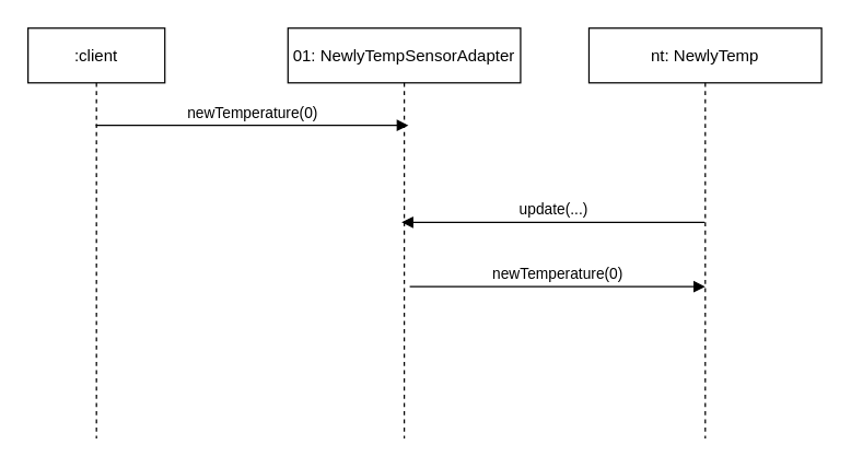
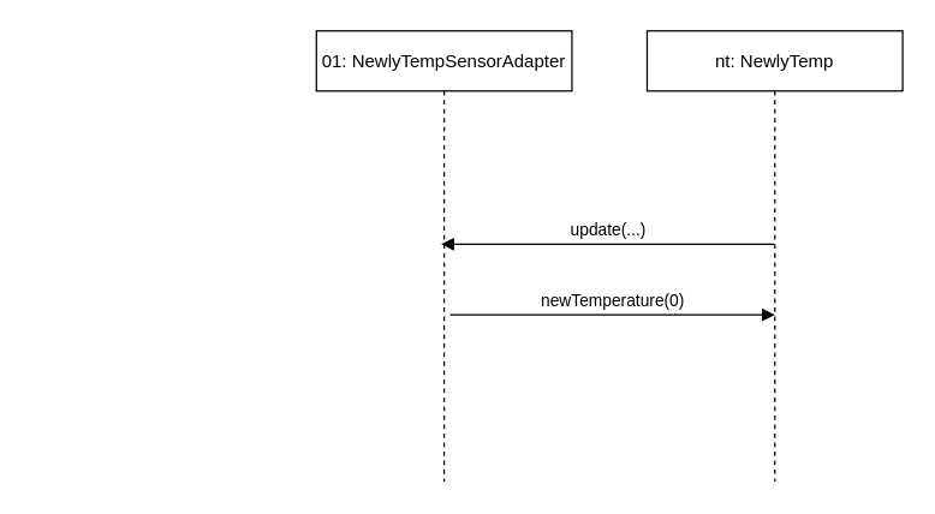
  <mxCell id="0" />
  <mxCell id="1" parent="0" />
- <mxCell id="2" value=":client" style="shape=umlLifeline;perimeter=lifelinePerimeter;container=1;collapsible=0;recursiveResize=0;rounded=0;shadow=0;strokeWidth=1;" parent="1" vertex="1"><mxGeometry x="20" y="20" width="100" height="300" as="geometry" /></mxCell>
  <mxCell id="3" value="01: NewlyTempSensorAdapter" style="shape=umlLifeline;perimeter=lifelinePerimeter;container=1;collapsible=0;recursiveResize=0;rounded=0;shadow=0;strokeWidth=1;" parent="1" vertex="1"><mxGeometry x="210" y="20" width="170" height="300" as="geometry" /></mxCell>
  <mxCell id="4" value="nt: NewlyTemp" style="shape=umlLifeline;perimeter=lifelinePerimeter;container=1;collapsible=0;recursiveResize=0;rounded=0;shadow=0;strokeWidth=1;" vertex="1" parent="1"><mxGeometry x="430" y="20" width="170" height="300" as="geometry" /></mxCell>
- <mxCell id="5" value="newTemperature(0)" style="html=1;verticalAlign=bottom;endArrow=block;entryX=0.518;entryY=0.237;entryDx=0;entryDy=0;entryPerimeter=0;" edge="1" parent="1" source="2" target="3"><mxGeometry width="80" relative="1" as="geometry"><mxPoint x="304.5" y="220" as="sourcePoint" /><mxPoint x="290" y="220" as="targetPoint" /><Array as="points" /></mxGeometry></mxCell>
  <mxCell id="6" value="newTemperature(0)" style="html=1;verticalAlign=bottom;endArrow=block;" edge="1" parent="1"><mxGeometry width="80" relative="1" as="geometry"><mxPoint x="299" y="209" as="sourcePoint" /><mxPoint x="515" y="209" as="targetPoint" /></mxGeometry></mxCell>
  <mxCell id="7" value="update(...)" style="html=1;verticalAlign=bottom;endArrow=block;" edge="1" parent="1" source="4"><mxGeometry width="80" relative="1" as="geometry"><mxPoint x="457" y="141" as="sourcePoint" /><mxPoint x="293" y="162" as="targetPoint" /></mxGeometry></mxCell>
